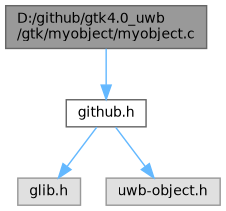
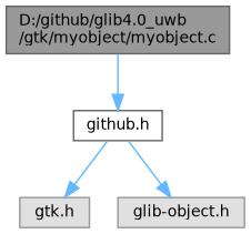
  digraph {
    node [color=grey60 fillcolor="#E0E0E0" fontname=Helvetica fontsize=10 shape=box style=filled]
    edge [color=steelblue1 fontname=Helvetica fontsize=10 labelfontname=Helvetica labelfontsize=10 style=solid]
-   n1 [color=gray40 fillcolor=grey60 fontcolor=black height=0.2 label="D:/github/gtk4.0_uwb\l/gtk/myobject/myobject.c" width=0.4]
+   n1 [color=gray40 fillcolor=grey60 fontcolor=black height=0.2 label="D:/github/glib4.0_uwb\l/gtk/myobject/myobject.c" width=0.4]
    n2 [color=grey40 fillcolor=white height=0.2 label="github.h" width=0.4]
-   n3 [height=0.2 label="glib.h" width=0.4]
-   n4 [height=0.2 label="uwb-object.h" width=0.4]
+   n3 [height=0.2 label="gtk.h" width=0.4]
+   n4 [height=0.2 label="glib-object.h" width=0.4]
    n1 -> n2
    n2 -> n3
    n2 -> n4
  }
